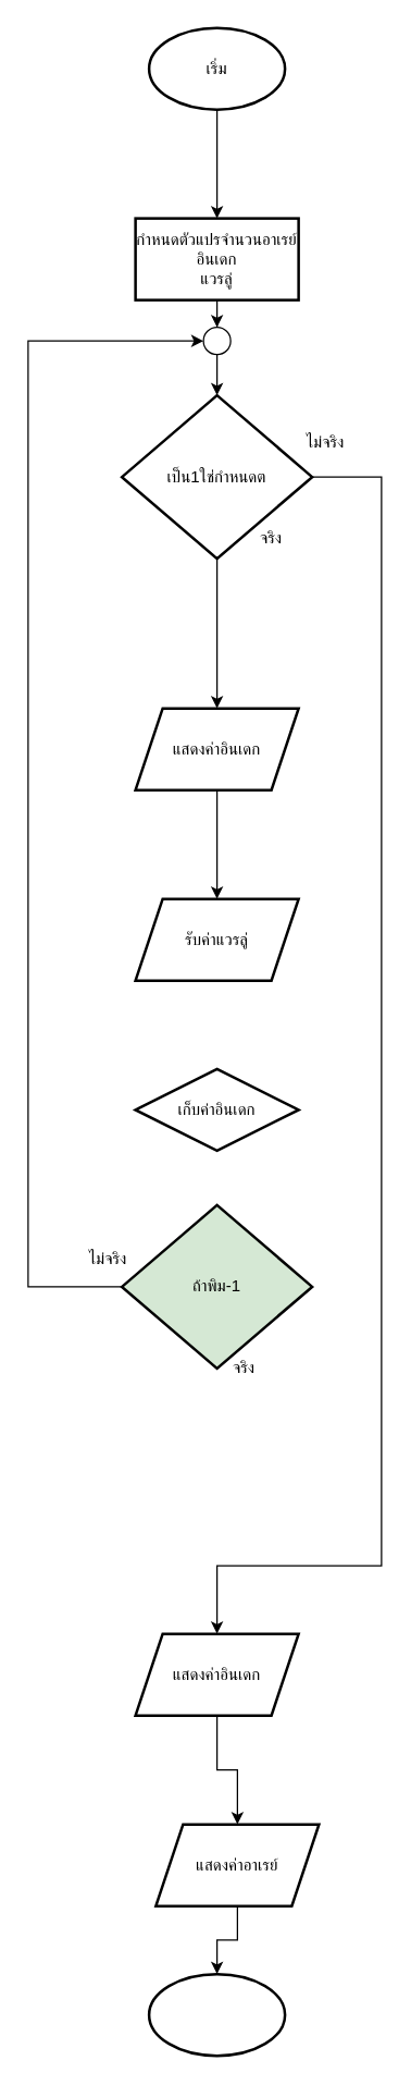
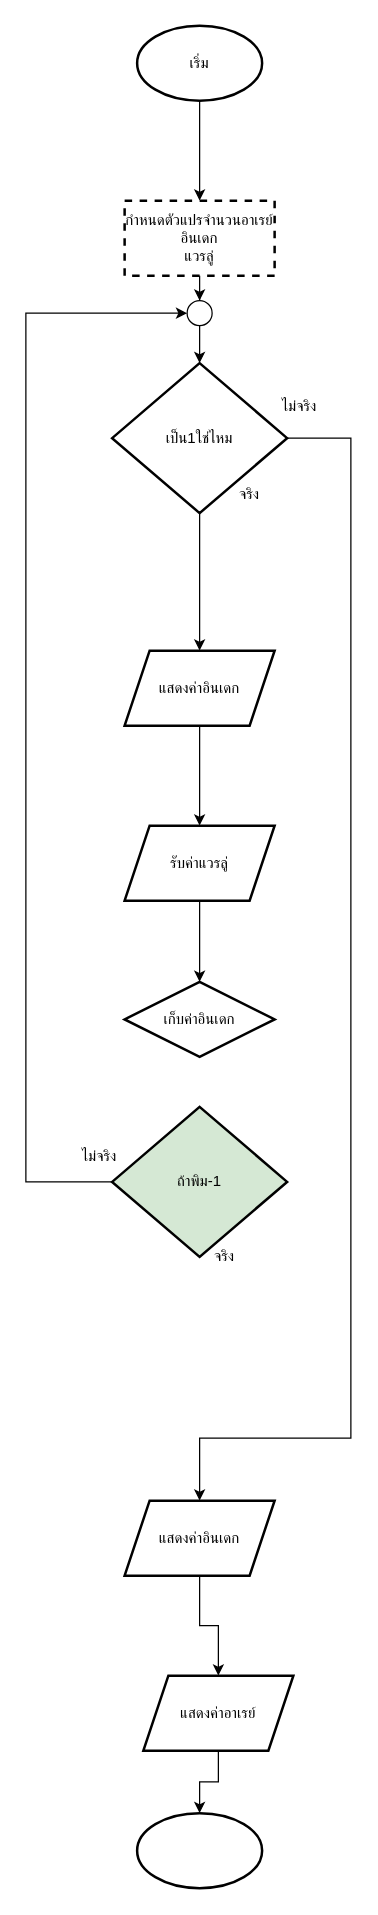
  <mxCell id="0" />
  <mxCell id="1" parent="0" />
  <mxCell id="2" value="" style="edgeStyle=orthogonalEdgeStyle;rounded=0;orthogonalLoop=1;jettySize=auto;html=1;" edge="1" parent="1" source="3" target="5"><mxGeometry relative="1" as="geometry" /></mxCell>
  <mxCell id="3" value="เริ่ม" style="strokeWidth=2;html=1;shape=mxgraph.flowchart.start_1;whiteSpace=wrap;" vertex="1" parent="1"><mxGeometry x="109" y="20" width="100" height="60" as="geometry" /></mxCell>
  <mxCell id="4" value="" style="edgeStyle=orthogonalEdgeStyle;rounded=0;orthogonalLoop=1;jettySize=auto;html=1;" edge="1" parent="1" source="20" target="8"><mxGeometry relative="1" as="geometry" /></mxCell>
- <mxCell id="5" value="กำหนดตัวแปรจำนวนอาเรย์&lt;div&gt;อินเดก&lt;/div&gt;&lt;div&gt;แวรลู่&lt;/div&gt;" style="whiteSpace=wrap;html=1;strokeWidth=2;" vertex="1" parent="1"><mxGeometry x="99" y="160" width="120" height="60" as="geometry" /></mxCell>
+ <mxCell id="5" value="กำหนดตัวแปรจำนวนอาเรย์&lt;div&gt;อินเดก&lt;/div&gt;&lt;div&gt;แวรลู่&lt;/div&gt;" style="whiteSpace=wrap;html=1;strokeWidth=2;dashed=1;" vertex="1" parent="1"><mxGeometry x="99" y="160" width="120" height="60" as="geometry" /></mxCell>
  <mxCell id="6" value="" style="edgeStyle=orthogonalEdgeStyle;rounded=0;orthogonalLoop=1;jettySize=auto;html=1;" edge="1" parent="1" source="8" target="14"><mxGeometry relative="1" as="geometry" /></mxCell>
  <mxCell id="7" style="edgeStyle=orthogonalEdgeStyle;rounded=0;orthogonalLoop=1;jettySize=auto;html=1;" edge="1" parent="1" source="8"><mxGeometry relative="1" as="geometry"><mxPoint x="159" y="1200" as="targetPoint" /><Array as="points"><mxPoint x="280" y="350" /><mxPoint x="280" y="1150" /><mxPoint x="159" y="1150" /></Array></mxGeometry></mxCell>
- <mxCell id="8" value="เป็น1ใช่กำหนดต" style="rhombus;whiteSpace=wrap;html=1;strokeWidth=2;" vertex="1" parent="1"><mxGeometry x="89" y="290" width="140" height="120" as="geometry" /></mxCell>
+ <mxCell id="8" value="เป็น1ใช่ไหม" style="rhombus;whiteSpace=wrap;html=1;strokeWidth=2;" vertex="1" parent="1"><mxGeometry x="89" y="290" width="140" height="120" as="geometry" /></mxCell>
  <mxCell id="9" value="ไม่จริง" style="text;html=1;align=center;verticalAlign=middle;whiteSpace=wrap;rounded=0;" vertex="1" parent="1"><mxGeometry x="209" y="310" width="60" height="30" as="geometry" /></mxCell>
  <mxCell id="10" value="จริง" style="text;html=1;align=center;verticalAlign=middle;whiteSpace=wrap;rounded=0;" vertex="1" parent="1"><mxGeometry x="169" y="380" width="60" height="30" as="geometry" /></mxCell>
  <mxCell id="11" style="edgeStyle=orthogonalEdgeStyle;rounded=0;orthogonalLoop=1;jettySize=auto;html=1;entryX=0;entryY=0.5;entryDx=0;entryDy=0;entryPerimeter=0;exitX=0;exitY=0.5;exitDx=0;exitDy=0;" edge="1" parent="1" source="12" target="20"><mxGeometry relative="1" as="geometry"><mxPoint x="139" y="250" as="targetPoint" /><Array as="points"><mxPoint x="20" y="945" /><mxPoint x="20" y="250" /></Array></mxGeometry></mxCell>
  <mxCell id="12" value="ถ้าพิม-1" style="rhombus;whiteSpace=wrap;html=1;strokeWidth=2;fillColor=#d5e8d4;" vertex="1" parent="1"><mxGeometry x="89" y="885" width="140" height="120" as="geometry" /></mxCell>
  <mxCell id="13" value="" style="edgeStyle=orthogonalEdgeStyle;rounded=0;orthogonalLoop=1;jettySize=auto;html=1;" edge="1" parent="1" source="14" target="16"><mxGeometry relative="1" as="geometry" /></mxCell>
  <mxCell id="14" value="แสดงค่าอินเดก" style="shape=parallelogram;perimeter=parallelogramPerimeter;whiteSpace=wrap;html=1;fixedSize=1;strokeWidth=2;" vertex="1" parent="1"><mxGeometry x="99" y="520" width="120" height="60" as="geometry" /></mxCell>
+ <mxCell id="15" value="" style="edgeStyle=orthogonalEdgeStyle;rounded=0;orthogonalLoop=1;jettySize=auto;html=1;entryX=0.5;entryY=0;entryDx=0;entryDy=0;" edge="1" parent="1" source="16" target="21"><mxGeometry relative="1" as="geometry" /></mxCell>
  <mxCell id="16" value="รับค่าแวรลู่" style="shape=parallelogram;perimeter=parallelogramPerimeter;whiteSpace=wrap;html=1;fixedSize=1;strokeWidth=2;" vertex="1" parent="1"><mxGeometry x="99" y="660" width="120" height="60" as="geometry" /></mxCell>
  <mxCell id="17" value="จริง" style="text;html=1;align=center;verticalAlign=middle;whiteSpace=wrap;rounded=0;" vertex="1" parent="1"><mxGeometry x="149" y="990" width="60" height="30" as="geometry" /></mxCell>
  <mxCell id="18" value="ไม่จริง" style="text;html=1;align=center;verticalAlign=middle;whiteSpace=wrap;rounded=0;" vertex="1" parent="1"><mxGeometry x="49" y="910" width="60" height="30" as="geometry" /></mxCell>
  <mxCell id="19" value="" style="edgeStyle=orthogonalEdgeStyle;rounded=0;orthogonalLoop=1;jettySize=auto;html=1;" edge="1" parent="1" source="5" target="20"><mxGeometry relative="1" as="geometry"><mxPoint x="159" y="220" as="sourcePoint" /><mxPoint x="159" y="290" as="targetPoint" /></mxGeometry></mxCell>
  <mxCell id="20" value="" style="verticalLabelPosition=bottom;verticalAlign=top;html=1;shape=mxgraph.flowchart.on-page_reference;" vertex="1" parent="1"><mxGeometry x="149" y="240" width="20" height="20" as="geometry" /></mxCell>
  <mxCell id="21" value="เก็บค่าอินเดก" style="rhombus;whiteSpace=wrap;html=1;strokeWidth=2;" vertex="1" parent="1"><mxGeometry x="99" y="785" width="120" height="60" as="geometry" /></mxCell>
  <mxCell id="22" value="" style="edgeStyle=orthogonalEdgeStyle;rounded=0;orthogonalLoop=1;jettySize=auto;html=1;" edge="1" parent="1" source="23" target="25"><mxGeometry relative="1" as="geometry" /></mxCell>
  <mxCell id="23" value="แสดงค่าอินเดก" style="shape=parallelogram;perimeter=parallelogramPerimeter;whiteSpace=wrap;html=1;fixedSize=1;strokeWidth=2;" vertex="1" parent="1"><mxGeometry x="99" y="1200" width="120" height="60" as="geometry" /></mxCell>
  <mxCell id="24" value="" style="edgeStyle=orthogonalEdgeStyle;rounded=0;orthogonalLoop=1;jettySize=auto;html=1;" edge="1" parent="1" source="25" target="26"><mxGeometry relative="1" as="geometry" /></mxCell>
  <mxCell id="25" value="แสดงค่าอาเรย์" style="shape=parallelogram;perimeter=parallelogramPerimeter;whiteSpace=wrap;html=1;fixedSize=1;strokeWidth=2;" vertex="1" parent="1"><mxGeometry x="114" y="1340" width="120" height="60" as="geometry" /></mxCell>
  <mxCell id="26" value="" style="strokeWidth=2;html=1;shape=mxgraph.flowchart.start_1;whiteSpace=wrap;" vertex="1" parent="1"><mxGeometry x="109" y="1450" width="100" height="60" as="geometry" /></mxCell>
